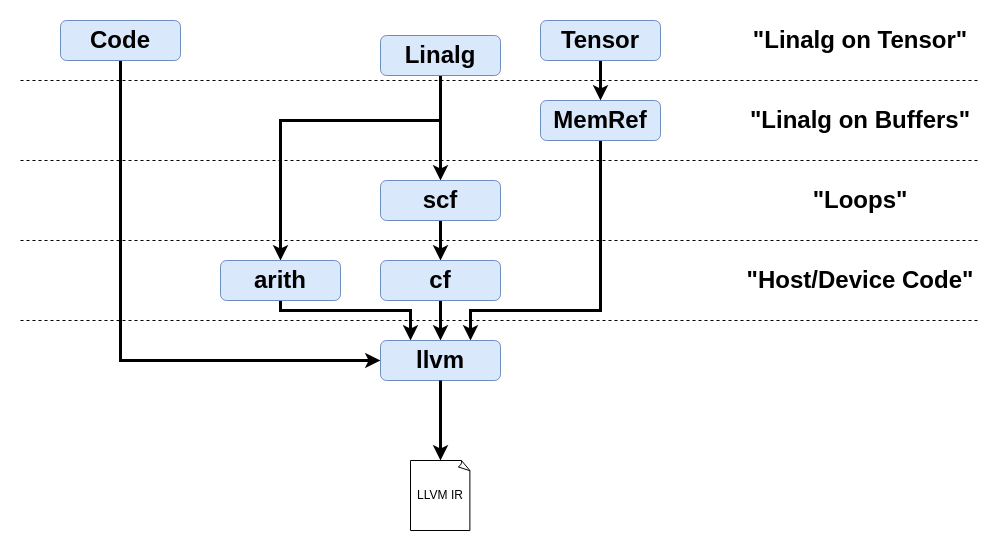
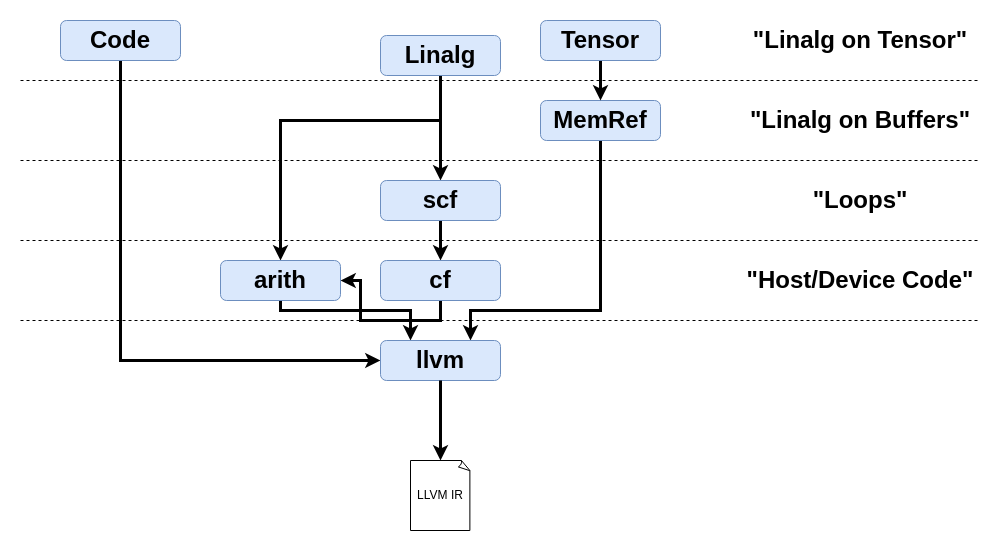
  <mxCell id="0" />
  <mxCell id="1" parent="0" />
  <mxCell id="2" style="edgeStyle=orthogonalEdgeStyle;rounded=0;orthogonalLoop=1;jettySize=auto;html=1;exitX=0.5;exitY=1;exitDx=0;exitDy=0;entryX=0.5;entryY=0;entryDx=0;entryDy=0;strokeWidth=3;" edge="1" parent="1" source="4" target="6"><mxGeometry relative="1" as="geometry" /></mxCell>
  <mxCell id="3" style="edgeStyle=orthogonalEdgeStyle;rounded=0;orthogonalLoop=1;jettySize=auto;html=1;exitX=0.5;exitY=1;exitDx=0;exitDy=0;entryX=0.5;entryY=0;entryDx=0;entryDy=0;strokeWidth=3;" edge="1" parent="1" source="4" target="16"><mxGeometry relative="1" as="geometry"><Array as="points"><mxPoint x="440" y="120" /><mxPoint x="280" y="120" /></Array></mxGeometry></mxCell>
  <mxCell id="4" value="&lt;b&gt;&lt;font style=&quot;font-size: 24px;&quot;&gt;Linalg&lt;/font&gt;&lt;/b&gt;" style="rounded=1;whiteSpace=wrap;html=1;fillColor=#dae8fc;strokeColor=#6c8ebf;" vertex="1" parent="1"><mxGeometry x="380" y="35" width="120" height="40" as="geometry" /></mxCell>
  <mxCell id="5" style="edgeStyle=orthogonalEdgeStyle;rounded=0;orthogonalLoop=1;jettySize=auto;html=1;exitX=0.5;exitY=1;exitDx=0;exitDy=0;entryX=0.5;entryY=0;entryDx=0;entryDy=0;strokeWidth=3;" edge="1" parent="1" source="6" target="10"><mxGeometry relative="1" as="geometry" /></mxCell>
  <mxCell id="6" value="&lt;span style=&quot;font-size: 24px;&quot;&gt;&lt;b&gt;scf&lt;/b&gt;&lt;/span&gt;" style="rounded=1;whiteSpace=wrap;html=1;fillColor=#dae8fc;strokeColor=#6c8ebf;" vertex="1" parent="1"><mxGeometry x="380" y="180" width="120" height="40" as="geometry" /></mxCell>
  <mxCell id="7" style="edgeStyle=orthogonalEdgeStyle;rounded=0;orthogonalLoop=1;jettySize=auto;html=1;exitX=0.5;exitY=1;exitDx=0;exitDy=0;entryX=0.75;entryY=0;entryDx=0;entryDy=0;strokeWidth=3;" edge="1" parent="1" source="8" target="17"><mxGeometry relative="1" as="geometry"><Array as="points"><mxPoint x="600" y="310" /><mxPoint x="470" y="310" /></Array></mxGeometry></mxCell>
  <mxCell id="8" value="&lt;b&gt;&lt;font style=&quot;font-size: 24px;&quot;&gt;MemRef&lt;/font&gt;&lt;/b&gt;" style="rounded=1;whiteSpace=wrap;html=1;fillColor=#dae8fc;strokeColor=#6c8ebf;" vertex="1" parent="1"><mxGeometry x="540" y="100" width="120" height="40" as="geometry" /></mxCell>
- <mxCell id="9" style="edgeStyle=orthogonalEdgeStyle;rounded=0;orthogonalLoop=1;jettySize=auto;html=1;exitX=0.5;exitY=1;exitDx=0;exitDy=0;entryX=0.5;entryY=0;entryDx=0;entryDy=0;strokeWidth=3;" edge="1" parent="1" source="10" target="17"><mxGeometry relative="1" as="geometry" /></mxCell>
+ <mxCell id="9" style="edgeStyle=orthogonalEdgeStyle;rounded=0;orthogonalLoop=1;jettySize=auto;html=1;exitX=0.5;exitY=1;exitDx=0;exitDy=0;strokeWidth=3;" edge="1" parent="1" source="10" target="16"><mxGeometry relative="1" as="geometry" /></mxCell>
  <mxCell id="10" value="&lt;span style=&quot;font-size: 24px;&quot;&gt;&lt;b&gt;cf&lt;/b&gt;&lt;/span&gt;" style="rounded=1;whiteSpace=wrap;html=1;fillColor=#dae8fc;strokeColor=#6c8ebf;" vertex="1" parent="1"><mxGeometry x="380" y="260" width="120" height="40" as="geometry" /></mxCell>
  <mxCell id="11" style="edgeStyle=orthogonalEdgeStyle;rounded=0;orthogonalLoop=1;jettySize=auto;html=1;exitX=0.5;exitY=1;exitDx=0;exitDy=0;entryX=0;entryY=0.5;entryDx=0;entryDy=0;strokeWidth=3;" edge="1" parent="1" source="12" target="17"><mxGeometry relative="1" as="geometry" /></mxCell>
  <mxCell id="12" value="&lt;b&gt;&lt;font style=&quot;font-size: 24px;&quot;&gt;Code&lt;/font&gt;&lt;/b&gt;" style="rounded=1;whiteSpace=wrap;html=1;fillColor=#dae8fc;strokeColor=#6c8ebf;" vertex="1" parent="1"><mxGeometry y="20" width="120" height="40" as="geometry" x="60" /></mxCell>
  <mxCell id="13" style="edgeStyle=orthogonalEdgeStyle;rounded=0;orthogonalLoop=1;jettySize=auto;html=1;exitX=0.5;exitY=1;exitDx=0;exitDy=0;entryX=0.5;entryY=0;entryDx=0;entryDy=0;strokeWidth=3;" edge="1" parent="1" source="14" target="8"><mxGeometry relative="1" as="geometry" /></mxCell>
  <mxCell id="14" value="&lt;b&gt;&lt;font style=&quot;font-size: 24px;&quot;&gt;Tensor&lt;/font&gt;&lt;/b&gt;" style="rounded=1;whiteSpace=wrap;html=1;fillColor=#dae8fc;strokeColor=#6c8ebf;" vertex="1" parent="1"><mxGeometry x="540" y="20" width="120" height="40" as="geometry" /></mxCell>
  <mxCell id="15" style="edgeStyle=orthogonalEdgeStyle;rounded=0;orthogonalLoop=1;jettySize=auto;html=1;exitX=0.5;exitY=1;exitDx=0;exitDy=0;entryX=0.25;entryY=0;entryDx=0;entryDy=0;strokeWidth=3;" edge="1" parent="1" source="16" target="17"><mxGeometry relative="1" as="geometry"><Array as="points"><mxPoint x="280" y="310" /><mxPoint x="410" y="310" /></Array></mxGeometry></mxCell>
  <mxCell id="16" value="&lt;span style=&quot;font-size: 24px;&quot;&gt;&lt;b&gt;arith&lt;/b&gt;&lt;/span&gt;" style="rounded=1;whiteSpace=wrap;html=1;fillColor=#dae8fc;strokeColor=#6c8ebf;" vertex="1" parent="1"><mxGeometry x="220" y="260" width="120" height="40" as="geometry" /></mxCell>
  <mxCell id="17" value="&lt;span style=&quot;font-size: 24px;&quot;&gt;&lt;b&gt;llvm&lt;/b&gt;&lt;/span&gt;" style="rounded=1;whiteSpace=wrap;html=1;fillColor=#dae8fc;strokeColor=#6c8ebf;" vertex="1" parent="1"><mxGeometry x="380" y="340" width="120" height="40" as="geometry" /></mxCell>
  <mxCell id="18" value="LLVM IR" style="whiteSpace=wrap;html=1;shape=mxgraph.basic.document" vertex="1" parent="1"><mxGeometry x="410" y="460" width="60" height="70" as="geometry" /></mxCell>
  <mxCell id="19" style="edgeStyle=orthogonalEdgeStyle;rounded=0;orthogonalLoop=1;jettySize=auto;html=1;exitX=0.5;exitY=1;exitDx=0;exitDy=0;entryX=0.5;entryY=0;entryDx=0;entryDy=0;entryPerimeter=0;strokeWidth=3;" edge="1" parent="1" source="17" target="18"><mxGeometry relative="1" as="geometry" /></mxCell>
  <mxCell id="20" value="" style="endArrow=none;dashed=1;html=1;rounded=0;strokeWidth=1;" edge="1" parent="1"><mxGeometry width="50" height="50" relative="1" as="geometry"><mxPoint x="20" y="80" as="sourcePoint" /><mxPoint x="980" y="80" as="targetPoint" /></mxGeometry></mxCell>
  <mxCell id="21" value="" style="endArrow=none;dashed=1;html=1;rounded=0;strokeWidth=1;" edge="1" parent="1"><mxGeometry width="50" height="50" relative="1" as="geometry"><mxPoint x="20" y="160" as="sourcePoint" /><mxPoint x="980" y="160" as="targetPoint" /></mxGeometry></mxCell>
  <mxCell id="22" value="" style="endArrow=none;dashed=1;html=1;rounded=0;strokeWidth=1;" edge="1" parent="1"><mxGeometry width="50" height="50" relative="1" as="geometry"><mxPoint x="20" y="240" as="sourcePoint" /><mxPoint x="980" y="240" as="targetPoint" /></mxGeometry></mxCell>
  <mxCell id="23" value="" style="endArrow=none;dashed=1;html=1;rounded=0;strokeWidth=1;" edge="1" parent="1"><mxGeometry width="50" height="50" relative="1" as="geometry"><mxPoint x="20" y="320" as="sourcePoint" /><mxPoint x="980" y="320" as="targetPoint" /></mxGeometry></mxCell>
  <mxCell id="24" value="&lt;b&gt;&lt;font style=&quot;font-size: 24px;&quot;&gt;&quot;Linalg on Tensor&quot;&lt;/font&gt;&lt;/b&gt;" style="text;html=1;align=center;verticalAlign=middle;whiteSpace=wrap;rounded=0;" vertex="1" parent="1"><mxGeometry x="740" y="20" width="240" height="40" as="geometry" /></mxCell>
  <mxCell id="25" value="&lt;b&gt;&lt;font style=&quot;font-size: 24px;&quot;&gt;&quot;Linalg on Buffers&quot;&lt;/font&gt;&lt;/b&gt;" style="text;html=1;align=center;verticalAlign=middle;whiteSpace=wrap;rounded=0;" vertex="1" parent="1"><mxGeometry x="740" y="100" width="240" height="40" as="geometry" /></mxCell>
  <mxCell id="26" value="&lt;b&gt;&lt;font style=&quot;font-size: 24px;&quot;&gt;&quot;Loops&quot;&lt;/font&gt;&lt;/b&gt;" style="text;html=1;align=center;verticalAlign=middle;whiteSpace=wrap;rounded=0;" vertex="1" parent="1"><mxGeometry x="740" y="180" width="240" height="40" as="geometry" /></mxCell>
  <mxCell id="27" value="&lt;b&gt;&lt;font style=&quot;font-size: 24px;&quot;&gt;&quot;Host/Device Code&quot;&lt;/font&gt;&lt;/b&gt;" style="text;html=1;align=center;verticalAlign=middle;whiteSpace=wrap;rounded=0;" vertex="1" parent="1"><mxGeometry x="740" y="260" width="240" height="40" as="geometry" /></mxCell>
